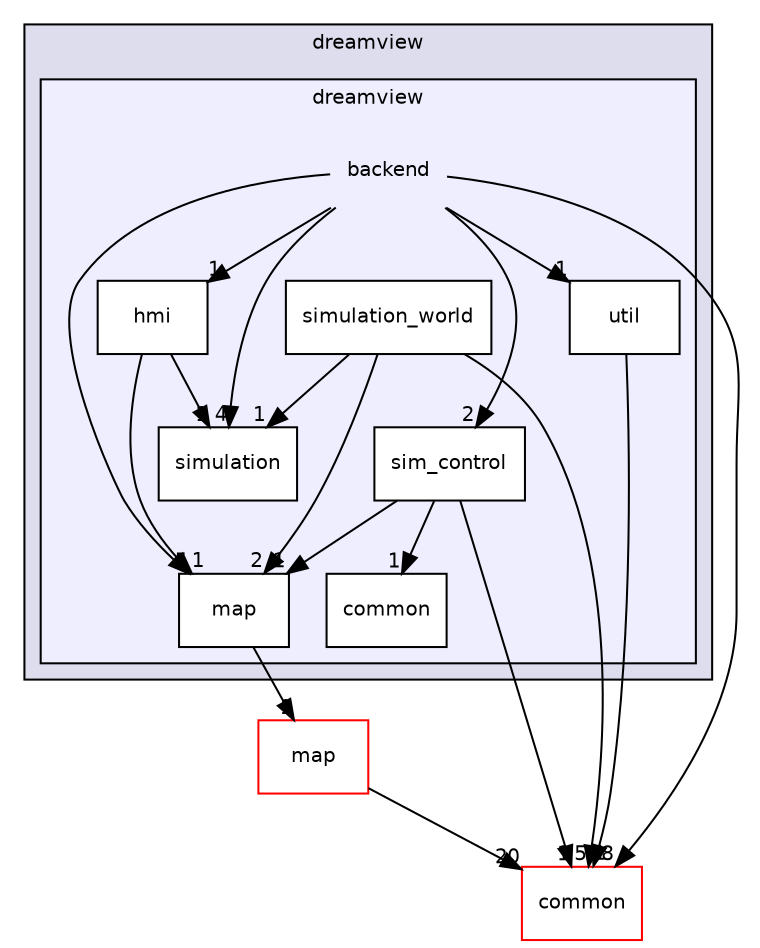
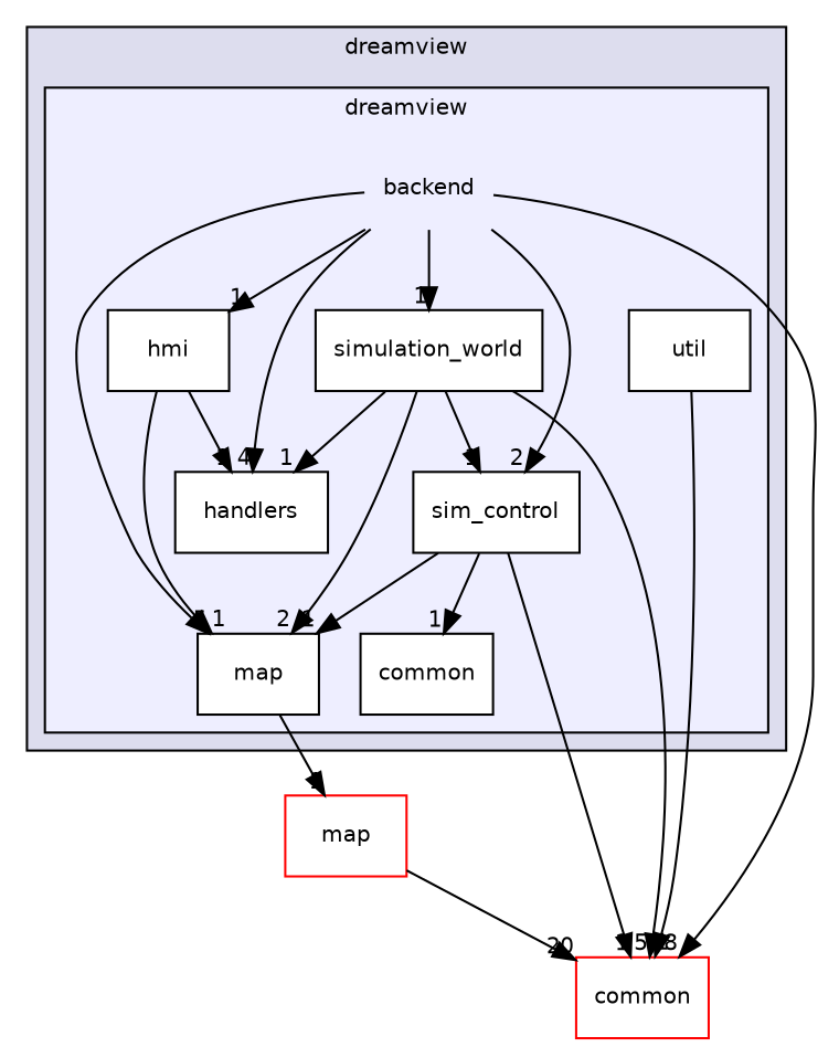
  digraph {
    compound=true
    node [fontname=Helvetica fontsize=10 shape=box color=black fillcolor=white style=filled]
    edge [headlabel=1 labeldistance=1.5 labelfontname=Helvetica labelfontsize=10]
    n1 [label=backend shape=plaintext color="" fillcolor="" style=""]
    n2 [label=common]
-   n3 [label=simulation]
+   n3 [label=handlers]
    n4 [label=hmi]
    n5 [label=map]
    n6 [label=sim_control]
    n7 [label=simulation_world]
    n8 [label=util]
    n9 [color=red label=common]
    n10 [color=red label=map]
    subgraph cluster_1 {
      bgcolor="#ddddee"
      fontname=Helvetica
      fontsize=10
      label=dreamview
      pencolor=black
      subgraph cluster_2 {
        bgcolor="#eeeeff"
        fontname=Helvetica
        fontsize=10
        pencolor=black
        n1
        n2
        n3
        n4
        n5
        n6
        n7
        n8
      }
    }
    n1 -> n3 [headlabel=4]
    n1 -> n4
    n1 -> n5 [headlabel=5]
    n1 -> n6 [headlabel=2]
-   n1 -> n8
+   n1 -> n7
    n1 -> n9 [headlabel=8]
    n4 -> n3
    n4 -> n5
    n5 -> n10
    n6 -> n2
    n6 -> n5
    n6 -> n9
    n7 -> n3
    n7 -> n5 [headlabel=2]
+   n7 -> n6
    n7 -> n9 [headlabel=5]
    n8 -> n9
    n10 -> n9 [headlabel=20]
  }
